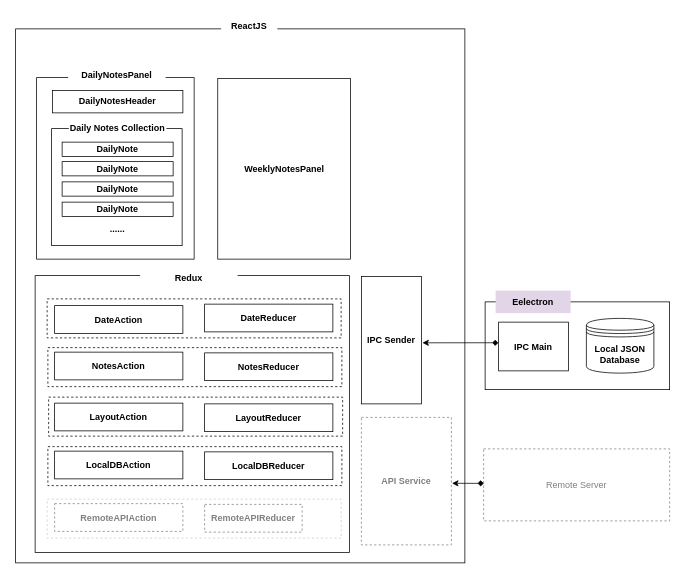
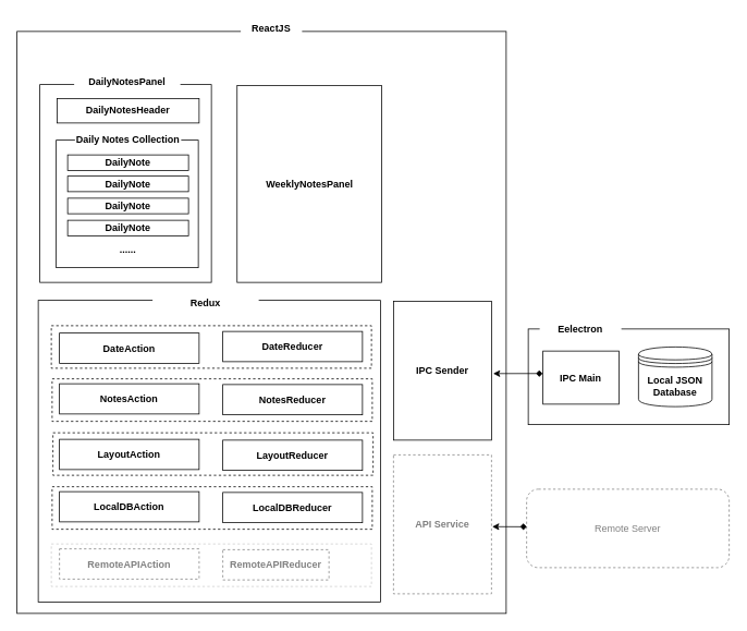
  <mxCell id="0" />
  <mxCell id="1" parent="0" />
  <mxCell id="2" value="d" style="rounded=0;whiteSpace=wrap;html=1;shadow=0;comic=0;glass=0;fontStyle=1" vertex="1" parent="1"><mxGeometry x="20" y="38" width="599" height="712" as="geometry" /></mxCell>
  <mxCell id="3" value="ReactJS" style="rounded=0;whiteSpace=wrap;html=1;strokeColor=none;fontStyle=1" vertex="1" parent="1"><mxGeometry x="294" y="20" width="75" height="29" as="geometry" /></mxCell>
  <mxCell id="4" value="" style="group;fontStyle=1" vertex="1" connectable="0" parent="1"><mxGeometry x="48" y="85" width="210" height="267" as="geometry" /></mxCell>
  <mxCell id="5" value="" style="rounded=0;whiteSpace=wrap;html=1;fontStyle=1" vertex="1" parent="4"><mxGeometry y="18" width="210" height="242" as="geometry" /></mxCell>
  <mxCell id="6" value="DailyNotesPanel" style="rounded=0;whiteSpace=wrap;html=1;strokeColor=none;fontStyle=1" vertex="1" parent="4"><mxGeometry x="42" width="130" height="30" as="geometry" /></mxCell>
  <mxCell id="7" value="DailyNotesHeader" style="rounded=0;whiteSpace=wrap;html=1;fontStyle=1" vertex="1" parent="4"><mxGeometry x="21" y="35" width="174" height="30" as="geometry" /></mxCell>
  <mxCell id="8" value="" style="group;fontStyle=1" vertex="1" connectable="0" parent="4"><mxGeometry x="20" y="71" width="174" height="171" as="geometry" /></mxCell>
  <mxCell id="9" value="" style="rounded=0;whiteSpace=wrap;html=1;fontStyle=1" vertex="1" parent="8"><mxGeometry y="15" width="174" height="156" as="geometry" /></mxCell>
  <mxCell id="10" value="Daily Notes Collection" style="rounded=0;whiteSpace=wrap;html=1;strokeColor=none;fontStyle=1" vertex="1" parent="8"><mxGeometry x="23" width="130" height="30" as="geometry" /></mxCell>
  <mxCell id="11" value="DailyNote" style="rounded=0;whiteSpace=wrap;html=1;fontStyle=1" vertex="1" parent="8"><mxGeometry x="14.0" y="33" width="148" height="19" as="geometry" /></mxCell>
  <mxCell id="12" value="DailyNote" style="rounded=0;whiteSpace=wrap;html=1;fontStyle=1" vertex="1" parent="8"><mxGeometry x="14.0" y="59" width="148" height="19" as="geometry" /></mxCell>
  <mxCell id="13" value="DailyNote" style="rounded=0;whiteSpace=wrap;html=1;fontStyle=1" vertex="1" parent="8"><mxGeometry x="14.0" y="86" width="148" height="19" as="geometry" /></mxCell>
  <mxCell id="14" value="DailyNote" style="rounded=0;whiteSpace=wrap;html=1;fontStyle=1" vertex="1" parent="8"><mxGeometry x="14.0" y="113" width="148" height="19" as="geometry" /></mxCell>
  <mxCell id="15" value="......" style="text;html=1;strokeColor=none;fillColor=none;align=center;verticalAlign=middle;whiteSpace=wrap;rounded=0;fontStyle=1" vertex="1" parent="8"><mxGeometry x="68" y="139" width="40" height="20" as="geometry" /></mxCell>
  <mxCell id="16" value="" style="rounded=0;whiteSpace=wrap;html=1;fontStyle=1" vertex="1" parent="1"><mxGeometry x="46" y="367" width="419" height="369" as="geometry" /></mxCell>
  <mxCell id="17" value="" style="group;fontStyle=1" vertex="1" connectable="0" parent="1"><mxGeometry x="288" y="87" width="178.5" height="258" as="geometry" /></mxCell>
  <mxCell id="18" value="WeeklyNotesPanel" style="rounded=0;whiteSpace=wrap;html=1;fontStyle=1" vertex="1" parent="17"><mxGeometry x="1.5" y="17" width="177" height="241" as="geometry" /></mxCell>
  <mxCell id="19" value="Redux" style="rounded=0;whiteSpace=wrap;html=1;strokeColor=none;fontStyle=1" vertex="1" parent="1"><mxGeometry x="186" y="356" width="130" height="30" as="geometry" /></mxCell>
  <mxCell id="20" value="DateAction" style="rounded=0;whiteSpace=wrap;html=1;fontStyle=1" vertex="1" parent="1"><mxGeometry x="72" y="407" width="171" height="37" as="geometry" /></mxCell>
  <mxCell id="21" value="DateReducer" style="rounded=0;whiteSpace=wrap;html=1;fontStyle=1" vertex="1" parent="1"><mxGeometry x="272" y="405" width="171" height="37" as="geometry" /></mxCell>
  <mxCell id="22" value="NotesAction" style="rounded=0;whiteSpace=wrap;html=1;fontStyle=1" vertex="1" parent="1"><mxGeometry x="72" y="469" width="171" height="37" as="geometry" /></mxCell>
  <mxCell id="23" value="NotesReducer" style="rounded=0;whiteSpace=wrap;html=1;fontStyle=1" vertex="1" parent="1"><mxGeometry x="272" y="470" width="171" height="37" as="geometry" /></mxCell>
  <mxCell id="24" value="LayoutAction" style="rounded=0;whiteSpace=wrap;html=1;fontStyle=1" vertex="1" parent="1"><mxGeometry x="72" y="537" width="171" height="37" as="geometry" /></mxCell>
  <mxCell id="25" value="LayoutReducer" style="rounded=0;whiteSpace=wrap;html=1;fontStyle=1" vertex="1" parent="1"><mxGeometry x="272" y="538" width="171" height="37" as="geometry" /></mxCell>
  <mxCell id="26" value="LocalDBAction" style="rounded=0;whiteSpace=wrap;html=1;fontStyle=1" vertex="1" parent="1"><mxGeometry x="72" y="601" width="171" height="37" as="geometry" /></mxCell>
  <mxCell id="27" value="LocalDBReducer" style="rounded=0;whiteSpace=wrap;html=1;fontStyle=1" vertex="1" parent="1"><mxGeometry x="272" y="602" width="171" height="37" as="geometry" /></mxCell>
  <mxCell id="28" value="RemoteAPIAction" style="rounded=0;whiteSpace=wrap;html=1;fontStyle=1;dashed=1;strokeColor=#808080;fontColor=#808080;" vertex="1" parent="1"><mxGeometry x="72" y="671" width="171" height="37" as="geometry" /></mxCell>
  <mxCell id="29" value="RemoteAPIReducer" style="rounded=0;whiteSpace=wrap;html=1;fontStyle=1;dashed=1;strokeColor=#808080;fontColor=#808080;" vertex="1" parent="1"><mxGeometry x="272" y="672" width="130" height="37" as="geometry" /></mxCell>
  <mxCell id="30" value="" style="rounded=0;whiteSpace=wrap;html=1;dashed=1;fillColor=none;fontStyle=1" vertex="1" parent="1"><mxGeometry x="62" y="398" width="392" height="52" as="geometry" /></mxCell>
  <mxCell id="31" value="" style="rounded=0;whiteSpace=wrap;html=1;dashed=1;fillColor=none;fontStyle=1" vertex="1" parent="1"><mxGeometry x="63" y="463" width="392" height="52" as="geometry" /></mxCell>
  <mxCell id="32" value="" style="rounded=0;whiteSpace=wrap;html=1;dashed=1;fillColor=none;fontStyle=1" vertex="1" parent="1"><mxGeometry x="64" y="529" width="392" height="52" as="geometry" /></mxCell>
  <mxCell id="33" value="" style="rounded=0;whiteSpace=wrap;html=1;dashed=1;fillColor=none;fontStyle=1" vertex="1" parent="1"><mxGeometry x="63" y="595" width="392" height="52" as="geometry" /></mxCell>
  <mxCell id="34" value="" style="rounded=0;whiteSpace=wrap;html=1;dashed=1;fillColor=none;fontStyle=1;strokeColor=#CCCCCC;" vertex="1" parent="1"><mxGeometry x="62" y="665" width="392" height="52" as="geometry" /></mxCell>
- <mxCell id="35" value="IPC Sender" style="rounded=0;whiteSpace=wrap;html=1;fillColor=none;fontStyle=1" vertex="1" parent="1"><mxGeometry x="481" y="368" width="80" height="170" as="geometry" /></mxCell>
+ <mxCell id="35" value="IPC Sender" style="rounded=0;whiteSpace=wrap;html=1;fillColor=none;fontStyle=1" vertex="1" parent="1"><mxGeometry x="481" y="368" width="120" height="170" as="geometry" /></mxCell>
  <mxCell id="36" value="API Service" style="rounded=0;whiteSpace=wrap;html=1;fillColor=none;fontStyle=1;dashed=1;fontColor=#808080;strokeColor=#808080;" vertex="1" parent="1"><mxGeometry x="481" y="556" width="120" height="170" as="geometry" /></mxCell>
  <mxCell id="37" value="" style="group" vertex="1" connectable="0" parent="1"><mxGeometry x="646" y="387" width="246" height="132" as="geometry" /></mxCell>
  <mxCell id="38" value="" style="rounded=0;whiteSpace=wrap;html=1;fontStyle=1" vertex="1" parent="37"><mxGeometry y="15" width="246" height="117" as="geometry" /></mxCell>
- <mxCell id="39" value="Eelectron" style="rounded=0;whiteSpace=wrap;html=1;strokeColor=none;fontStyle=1;fillColor=#e1d5e7;" vertex="1" parent="37"><mxGeometry x="14" width="100" height="30" as="geometry" /></mxCell>
+ <mxCell id="39" value="Eelectron" style="rounded=0;whiteSpace=wrap;html=1;strokeColor=none;fontStyle=1" vertex="1" parent="37"><mxGeometry x="14" width="100" height="30" as="geometry" /></mxCell>
  <mxCell id="40" value="Local JSON Database" style="shape=datastore;whiteSpace=wrap;html=1;rounded=0;fontStyle=1" vertex="1" parent="37"><mxGeometry x="135" y="37" width="90" height="73" as="geometry" /></mxCell>
  <mxCell id="41" value="IPC Main" style="rounded=0;whiteSpace=wrap;html=1;fillColor=none;fontStyle=1" vertex="1" parent="37"><mxGeometry x="18" y="42" width="93" height="65" as="geometry" /></mxCell>
  <mxCell id="42" value="" style="endArrow=diamond;startArrow=classic;html=1;entryX=-0.003;entryY=0.423;entryDx=0;entryDy=0;entryPerimeter=0;exitX=1.017;exitY=0.521;exitDx=0;exitDy=0;exitPerimeter=0;" edge="1" parent="1" source="35" target="41"><mxGeometry width="50" height="50" relative="1" as="geometry"><mxPoint x="905" y="630" as="sourcePoint" /><mxPoint x="955" y="580" as="targetPoint" /></mxGeometry></mxCell>
- <mxCell id="43" value="Remote Server" style="rounded=0;whiteSpace=wrap;html=1;dashed=1;strokeColor=#808080;fillColor=none;fontColor=#808080;" vertex="1" parent="1"><mxGeometry x="644" y="598" width="248" height="96" as="geometry" /></mxCell>
+ <mxCell id="43" value="Remote Server" style="whiteSpace=wrap;html=1;dashed=1;strokeColor=#808080;fillColor=none;fontColor=#808080;rounded=1;" vertex="1" parent="1"><mxGeometry x="644" y="598" width="248" height="96" as="geometry" /></mxCell>
  <mxCell id="44" value="" style="endArrow=diamond;startArrow=classic;html=1;fontColor=#808080;entryX=0.001;entryY=0.479;entryDx=0;entryDy=0;entryPerimeter=0;exitX=1.007;exitY=0.517;exitDx=0;exitDy=0;exitPerimeter=0;" edge="1" parent="1" source="36" target="43"><mxGeometry width="50" height="50" relative="1" as="geometry"><mxPoint x="636" y="677" as="sourcePoint" /><mxPoint x="686" y="627" as="targetPoint" /></mxGeometry></mxCell>
